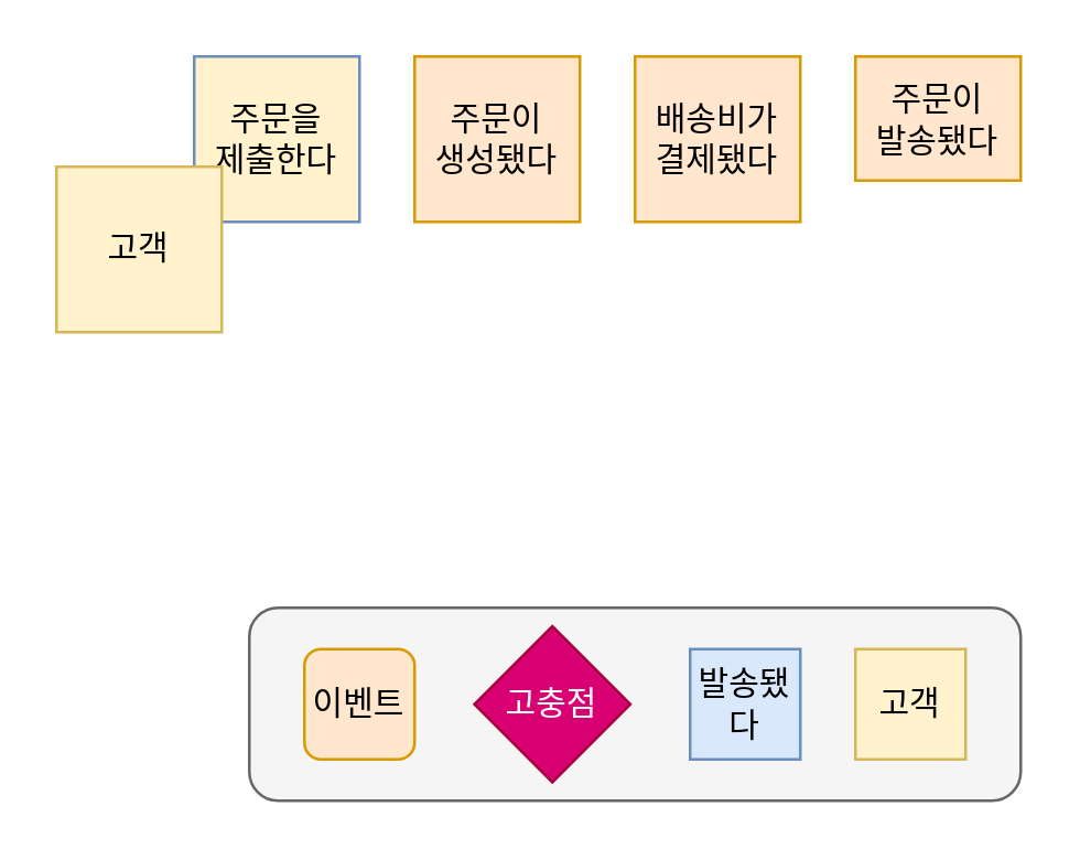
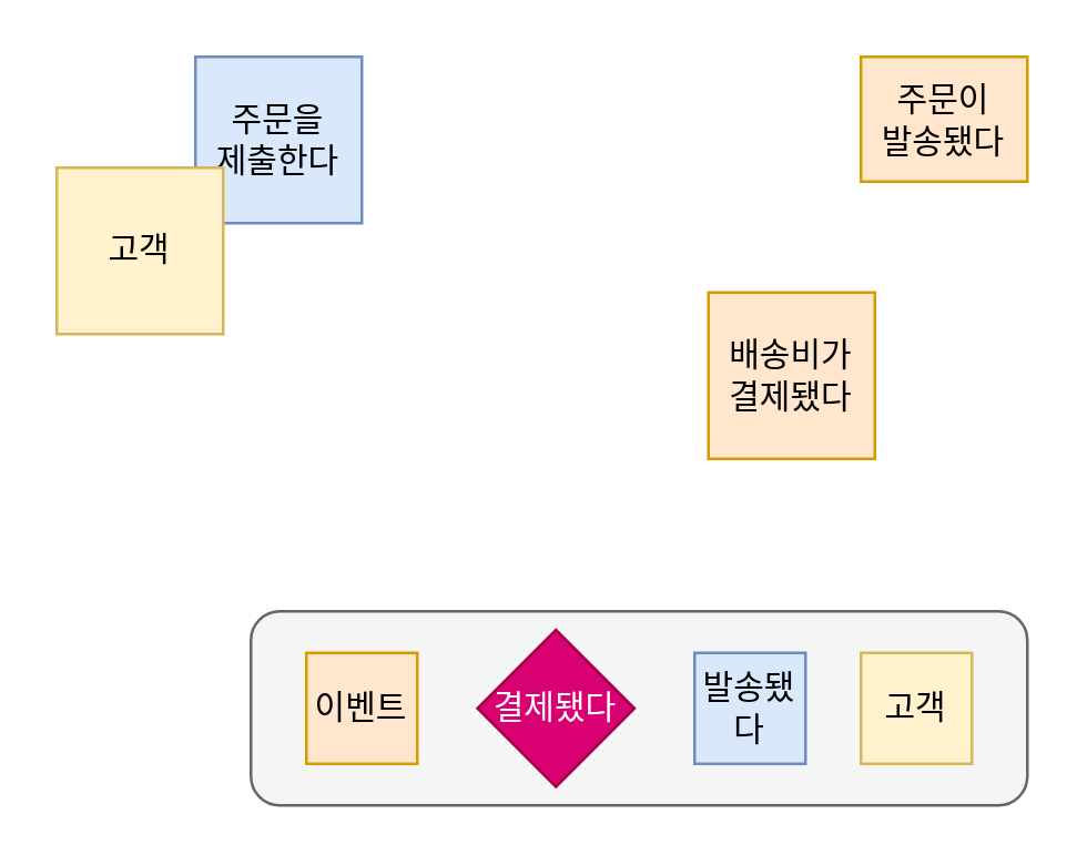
  <mxCell id="0" />
  <mxCell id="1" parent="0" />
  <mxCell id="2" value="" style="rounded=1;whiteSpace=wrap;html=1;fillColor=#f5f5f5;fontColor=#333333;strokeColor=#666666;" vertex="1" parent="1"><mxGeometry x="90" y="220" width="280" height="70" as="geometry" /></mxCell>
- <mxCell id="3" value="주문을&lt;div&gt;제출한다&lt;/div&gt;" style="whiteSpace=wrap;html=1;aspect=fixed;fillColor=#fff2cc;strokeColor=#6c8ebf;" vertex="1" parent="1"><mxGeometry x="70" y="20" width="60" height="60" as="geometry" /></mxCell>
- <mxCell id="4" value="배송비가&lt;div&gt;결제됐다&lt;/div&gt;" style="whiteSpace=wrap;html=1;aspect=fixed;fillColor=#ffe6cc;strokeColor=#d79b00;" vertex="1" parent="1"><mxGeometry x="230" y="20" width="60" height="60" as="geometry" /></mxCell>
+ <mxCell id="3" value="주문을&lt;div&gt;제출한다&lt;/div&gt;" style="whiteSpace=wrap;html=1;aspect=fixed;fillColor=#dae8fc;strokeColor=#6c8ebf;" vertex="1" parent="1"><mxGeometry x="70" y="20" width="60" height="60" as="geometry" /></mxCell>
+ <mxCell id="4" value="배송비가&lt;div&gt;결제됐다&lt;/div&gt;" style="whiteSpace=wrap;html=1;aspect=fixed;fillColor=#ffe6cc;strokeColor=#d79b00;" vertex="1" parent="1"><mxGeometry x="255" y="105" width="60" height="60" as="geometry" /></mxCell>
  <mxCell id="5" value="고객" style="whiteSpace=wrap;html=1;aspect=fixed;fillColor=#fff2cc;strokeColor=#d6b656;" vertex="1" parent="1"><mxGeometry x="20" y="60" width="60" height="60" as="geometry" /></mxCell>
- <mxCell id="6" value="이벤트" style="whiteSpace=wrap;html=1;aspect=fixed;fillColor=#ffe6cc;strokeColor=#d79b00;rounded=1;" vertex="1" parent="1"><mxGeometry x="110" y="235" width="40" height="40" as="geometry" /></mxCell>
- <mxCell id="7" value="주문이&lt;div&gt;생성됐다&lt;/div&gt;" style="whiteSpace=wrap;html=1;aspect=fixed;fillColor=#ffe6cc;strokeColor=#d79b00;" vertex="1" parent="1"><mxGeometry x="150" y="20" width="60" height="60" as="geometry" /></mxCell>
+ <mxCell id="6" value="이벤트" style="whiteSpace=wrap;html=1;aspect=fixed;fillColor=#ffe6cc;strokeColor=#d79b00;" vertex="1" parent="1"><mxGeometry x="110" y="235" width="40" height="40" as="geometry" /></mxCell>
  <mxCell id="8" value="" style="whiteSpace=wrap;html=1;aspect=fixed;fillColor=#d80073;strokeColor=#A50040;rotation=45;fontColor=#ffffff;" vertex="1" parent="1"><mxGeometry x="180" y="235" width="40" height="40" as="geometry" /></mxCell>
- <mxCell id="9" value="고충점" style="text;html=1;align=center;verticalAlign=middle;whiteSpace=wrap;rounded=0;fontColor=#FFFFFF;" vertex="1" parent="1"><mxGeometry x="170" y="240" width="60" height="30" as="geometry" /></mxCell>
+ <mxCell id="9" value="결제됐다" style="text;html=1;align=center;verticalAlign=middle;whiteSpace=wrap;rounded=0;fontColor=#FFFFFF;" vertex="1" parent="1"><mxGeometry x="170" y="240" width="60" height="30" as="geometry" /></mxCell>
  <mxCell id="10" value="주문이&lt;div&gt;발송됐다&lt;/div&gt;" style="whiteSpace=wrap;html=1;aspect=fixed;fillColor=#ffe6cc;strokeColor=#d79b00;" vertex="1" parent="1"><mxGeometry x="310" y="20" width="60" height="45" as="geometry" /></mxCell>
  <mxCell id="11" value="발송됐다" style="whiteSpace=wrap;html=1;aspect=fixed;fillColor=#dae8fc;strokeColor=#6c8ebf;" vertex="1" parent="1"><mxGeometry x="250" y="235" width="40" height="40" as="geometry" /></mxCell>
  <mxCell id="12" value="고객" style="whiteSpace=wrap;html=1;aspect=fixed;fillColor=#fff2cc;strokeColor=#d6b656;" vertex="1" parent="1"><mxGeometry x="310" y="235" width="40" height="40" as="geometry" /></mxCell>
